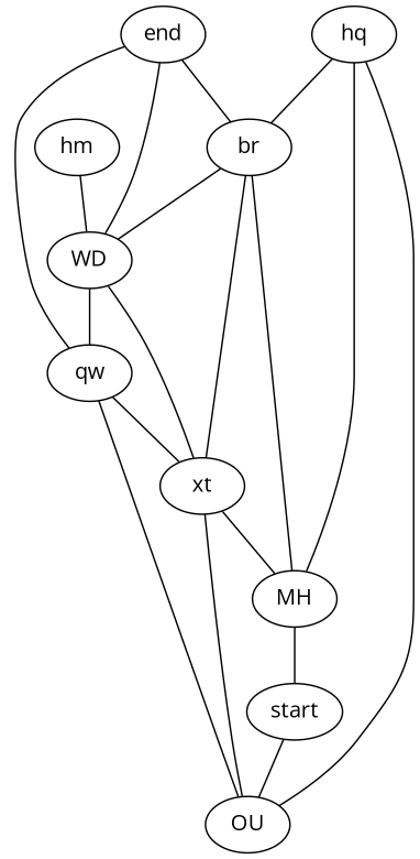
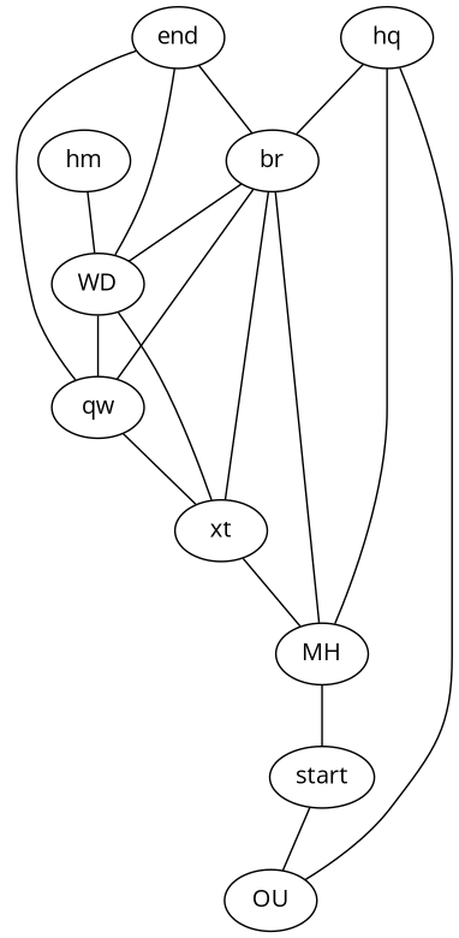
  graph {
    fontname="Open Sans"
    node [fontname="Open Sans"]
    edge [fontname="Open Sans"]
    hq
    br
    xt
    MH
    WD
    start
    OU
    qw
    end
    hm
    hq -- br
    br -- WD
    xt -- br
    xt -- MH
    MH -- hq
    MH -- br
    MH -- start
    WD -- xt
    WD -- qw
    start -- OU
    OU -- hq
-   OU -- xt
    qw -- xt
-   qw -- OU
+   qw -- br
    end -- br
    end -- WD
    end -- qw
    hm -- WD
  }
